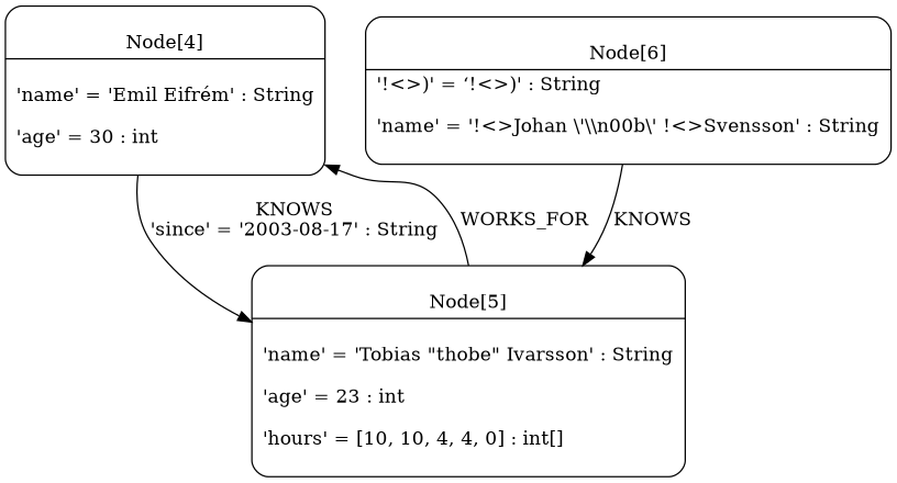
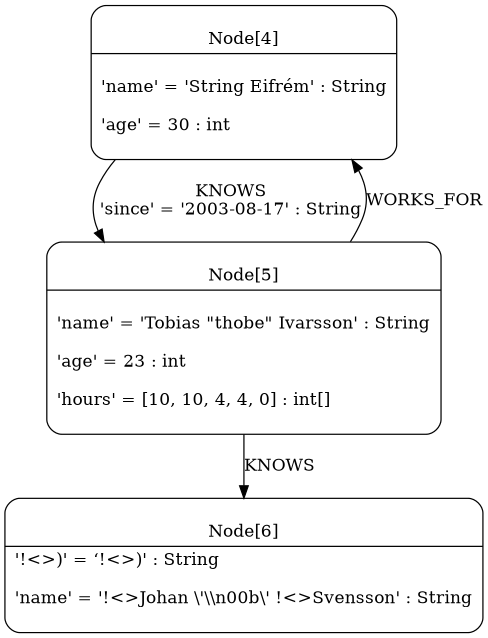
  digraph {
    node [shape=Mrecord]
-   n1 [label="{\n			Node\[4\]|\n			'name' = 'Emil Eifrém' : String\l\n			'age' = 30 : int\l\n		}"]
+   n1 [label="{\n			Node\[4\]|\n			'name' = 'String Eifrém' : String\l\n			'age' = 30 : int\l\n		}"]
    n2 [label="{\n			Node\[5\]|\n			'name' = 'Tobias \"thobe\" Ivarsson' : String\l\n			'age' = 23 : int\l\n			'hours' = [10, 10, 4, 4, 0] : int[]\l\n		}"]
    n3 [label="{\n		Node\[6\]|'!\<\>)' = ‘!\<\>)' : String\l\n		'name' = '!\<\>Johan \\'\\\\n00b\\' !\<\>Svensson' : String\l\n		}"]
    n1 -> n2 [label="KNOWS\n'since' = '2003-08-17' : String\l"]
    n2 -> n1 [label="WORKS_FOR\n"]
-   n3 -> n2 [label="KNOWS\n"]
+   n2 -> n3 [label="KNOWS\n"]
  }
